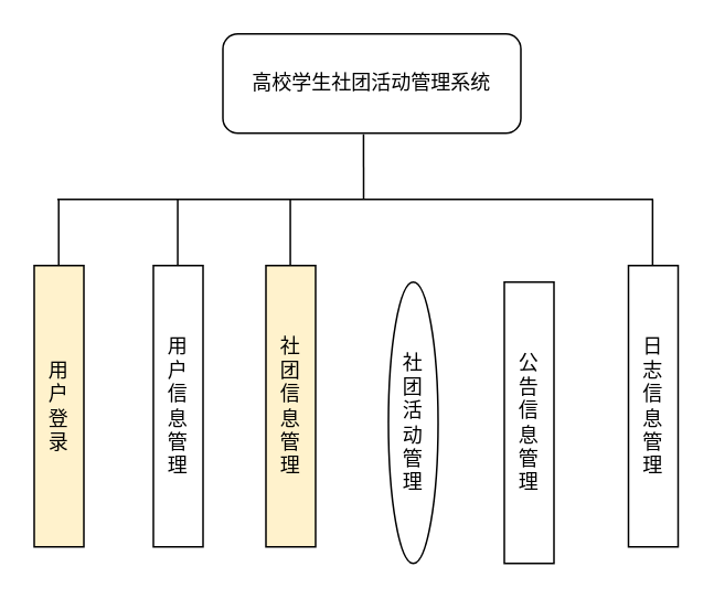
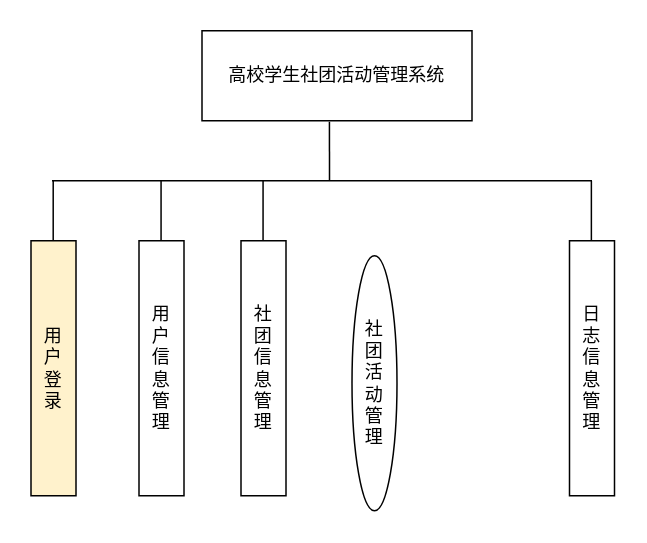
  <mxCell id="0" />
  <mxCell id="1" parent="0" />
- <mxCell id="2" value="高校学生社团活动管理系统" style="whiteSpace=wrap;html=1;rounded=1;" vertex="1" parent="1"><mxGeometry x="134" y="20" width="180" height="60" as="geometry" /></mxCell>
+ <mxCell id="2" value="高校学生社团活动管理系统" style="rounded=0;whiteSpace=wrap;html=1;" vertex="1" parent="1"><mxGeometry x="134" y="20" width="180" height="60" as="geometry" /></mxCell>
  <mxCell id="3" value="用&lt;div&gt;户&lt;/div&gt;&lt;div&gt;登&lt;/div&gt;&lt;div&gt;录&lt;/div&gt;" style="rounded=0;whiteSpace=wrap;html=1;fillColor=#fff2cc;" vertex="1" parent="1"><mxGeometry x="20" y="160" width="30" height="170" as="geometry" /></mxCell>
  <mxCell id="4" value="用&lt;div&gt;户&lt;/div&gt;&lt;div&gt;信&lt;/div&gt;&lt;div&gt;息&lt;/div&gt;&lt;div&gt;管&lt;/div&gt;&lt;div&gt;理&lt;/div&gt;" style="rounded=0;whiteSpace=wrap;html=1;" vertex="1" parent="1"><mxGeometry x="92" y="160" width="30" height="170" as="geometry" /></mxCell>
- <mxCell id="5" value="&lt;span style=&quot;background-color: transparent;&quot;&gt;社&lt;/span&gt;&lt;div&gt;&lt;span style=&quot;background-color: transparent;&quot;&gt;团&lt;/span&gt;&lt;/div&gt;&lt;div&gt;&lt;span style=&quot;background-color: transparent;&quot;&gt;信&lt;/span&gt;&lt;div&gt;息&lt;/div&gt;&lt;div&gt;管&lt;/div&gt;&lt;div&gt;理&lt;/div&gt;&lt;/div&gt;" style="rounded=0;whiteSpace=wrap;html=1;fillColor=#fff2cc;" vertex="1" parent="1"><mxGeometry x="160" y="160" width="30" height="170" as="geometry" /></mxCell>
+ <mxCell id="5" value="&lt;span style=&quot;background-color: transparent;&quot;&gt;社&lt;/span&gt;&lt;div&gt;&lt;span style=&quot;background-color: transparent;&quot;&gt;团&lt;/span&gt;&lt;/div&gt;&lt;div&gt;&lt;span style=&quot;background-color: transparent;&quot;&gt;信&lt;/span&gt;&lt;div&gt;息&lt;/div&gt;&lt;div&gt;管&lt;/div&gt;&lt;div&gt;理&lt;/div&gt;&lt;/div&gt;" style="rounded=0;whiteSpace=wrap;html=1;" vertex="1" parent="1"><mxGeometry x="160" y="160" width="30" height="170" as="geometry" /></mxCell>
  <mxCell id="6" value="&lt;span style=&quot;background-color: transparent;&quot;&gt;社&lt;/span&gt;&lt;div&gt;&lt;span style=&quot;background-color: transparent;&quot;&gt;团&lt;/span&gt;&lt;/div&gt;&lt;div&gt;活&lt;/div&gt;&lt;div&gt;动&lt;br&gt;&lt;div&gt;管&lt;/div&gt;&lt;div&gt;理&lt;/div&gt;&lt;/div&gt;" style="ellipse;whiteSpace=wrap;html=1;" vertex="1" parent="1"><mxGeometry x="234" y="170" width="30" height="170" as="geometry" /></mxCell>
- <mxCell id="7" value="&lt;span style=&quot;background-color: transparent;&quot;&gt;公&lt;/span&gt;&lt;div&gt;&lt;span style=&quot;background-color: transparent;&quot;&gt;告&lt;/span&gt;&lt;/div&gt;&lt;div&gt;&lt;span style=&quot;background-color: transparent;&quot;&gt;信&lt;/span&gt;&lt;div&gt;&lt;div&gt;息&lt;/div&gt;&lt;div&gt;管&lt;/div&gt;&lt;div&gt;理&lt;/div&gt;&lt;/div&gt;&lt;/div&gt;" style="rounded=0;whiteSpace=wrap;html=1;" vertex="1" parent="1"><mxGeometry x="304" y="170" width="30" height="170" as="geometry" /></mxCell>
  <mxCell id="8" value="&lt;span style=&quot;background-color: transparent;&quot;&gt;日&lt;/span&gt;&lt;div&gt;&lt;span style=&quot;background-color: transparent;&quot;&gt;志&lt;/span&gt;&lt;/div&gt;&lt;div&gt;&lt;span style=&quot;background-color: transparent;&quot;&gt;信&lt;/span&gt;&lt;div&gt;&lt;div&gt;&lt;div&gt;息&lt;/div&gt;&lt;div&gt;管&lt;/div&gt;&lt;div&gt;理&lt;/div&gt;&lt;/div&gt;&lt;/div&gt;&lt;/div&gt;" style="rounded=0;whiteSpace=wrap;html=1;" vertex="1" parent="1"><mxGeometry x="379" y="160" width="30" height="170" as="geometry" /></mxCell>
  <mxCell id="9" value="" style="endArrow=none;html=1;rounded=0;entryX=0.472;entryY=1.01;entryDx=0;entryDy=0;entryPerimeter=0;" edge="1" parent="1" target="2"><mxGeometry width="50" height="50" relative="1" as="geometry"><mxPoint x="219" y="120" as="sourcePoint" /><mxPoint x="144" y="90" as="targetPoint" /></mxGeometry></mxCell>
  <mxCell id="10" value="" style="endArrow=none;html=1;rounded=0;" edge="1" parent="1"><mxGeometry width="50" height="50" relative="1" as="geometry"><mxPoint x="34" y="120" as="sourcePoint" /><mxPoint x="394" y="120" as="targetPoint" /></mxGeometry></mxCell>
  <mxCell id="11" value="" style="endArrow=none;html=1;rounded=0;" edge="1" parent="1"><mxGeometry width="50" height="50" relative="1" as="geometry"><mxPoint x="34.8" y="160" as="sourcePoint" /><mxPoint x="34.8" y="120" as="targetPoint" /></mxGeometry></mxCell>
  <mxCell id="12" value="" style="endArrow=none;html=1;rounded=0;" edge="1" parent="1"><mxGeometry width="50" height="50" relative="1" as="geometry"><mxPoint x="106.71" y="160" as="sourcePoint" /><mxPoint x="106.71" y="120" as="targetPoint" /></mxGeometry></mxCell>
  <mxCell id="13" value="" style="endArrow=none;html=1;rounded=0;" edge="1" parent="1"><mxGeometry width="50" height="50" relative="1" as="geometry"><mxPoint x="393.58" y="160" as="sourcePoint" /><mxPoint x="393.58" y="120" as="targetPoint" /></mxGeometry></mxCell>
  <mxCell id="14" value="" style="endArrow=none;html=1;rounded=0;" edge="1" parent="1"><mxGeometry width="50" height="50" relative="1" as="geometry"><mxPoint x="174.71" y="160" as="sourcePoint" /><mxPoint x="174.71" y="120" as="targetPoint" /></mxGeometry></mxCell>
